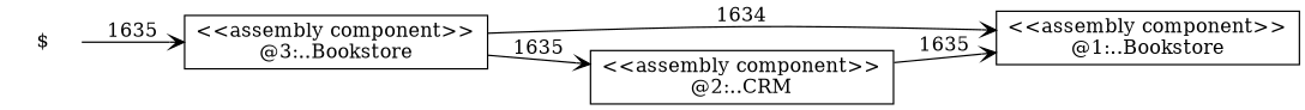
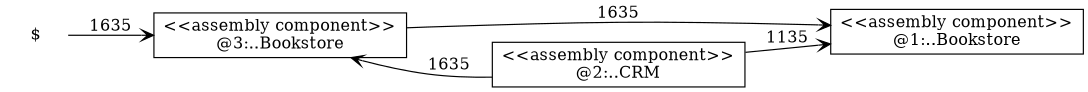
  digraph {
    rankdir=LR
    node [shape=box color="#000000" fillcolor=white style=filled]
    edge [arrowhead=open color="#000000" style=solid]
    n1 [label="$" shape=none color="" fillcolor="" style=""]
    n2 [label="<<assembly component>>\n@3:..Bookstore"]
    n3 [label="<<assembly component>>\n@1:..Bookstore"]
    n4 [label="<<assembly component>>\n@2:..CRM"]
    n1 -> n2 [label=1635]
-   n2 -> n3 [label=1634]
-   n2 -> n4 [label=1635]
-   n4 -> n3 [label=1635]
+   n2 -> n3 [label=1635]
+   n4 -> n2 [label=1635]
+   n4 -> n3 [label=1135]
  }
